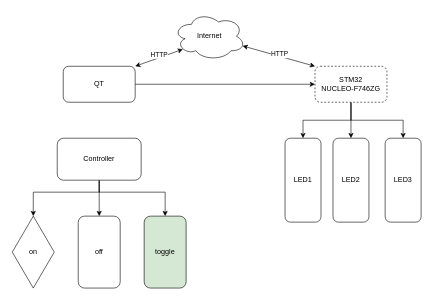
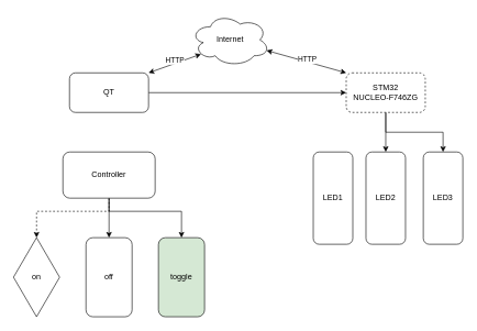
  <mxCell id="0" />
  <mxCell id="1" parent="0" />
  <mxCell id="2" style="edgeStyle=orthogonalEdgeStyle;rounded=0;orthogonalLoop=1;jettySize=auto;html=1;" edge="1" parent="1" source="3" target="8"><mxGeometry relative="1" as="geometry" /></mxCell>
  <mxCell id="3" value="QT" style="rounded=1;whiteSpace=wrap;html=1;" vertex="1" parent="1"><mxGeometry x="105" y="110" width="120" height="60" as="geometry" /></mxCell>
  <mxCell id="4" value="Internet" style="ellipse;shape=cloud;whiteSpace=wrap;html=1;" vertex="1" parent="1"><mxGeometry x="289" y="20" width="120" height="80" as="geometry" /></mxCell>
- <mxCell id="5" style="edgeStyle=orthogonalEdgeStyle;rounded=0;orthogonalLoop=1;jettySize=auto;html=1;exitX=0.5;exitY=1;exitDx=0;exitDy=0;entryX=0.5;entryY=0;entryDx=0;entryDy=0;" edge="1" parent="1" source="8" target="13"><mxGeometry relative="1" as="geometry" /></mxCell>
  <mxCell id="6" style="edgeStyle=orthogonalEdgeStyle;rounded=0;orthogonalLoop=1;jettySize=auto;html=1;entryX=0.5;entryY=0;entryDx=0;entryDy=0;" edge="1" parent="1" source="8" target="15"><mxGeometry relative="1" as="geometry" /></mxCell>
  <mxCell id="7" style="edgeStyle=orthogonalEdgeStyle;rounded=0;orthogonalLoop=1;jettySize=auto;html=1;exitX=0.5;exitY=1;exitDx=0;exitDy=0;entryX=0.5;entryY=0;entryDx=0;entryDy=0;" edge="1" parent="1" source="8" target="14"><mxGeometry relative="1" as="geometry" /></mxCell>
  <mxCell id="8" value="STM32&lt;br&gt;NUCLEO-F746ZG" style="rounded=1;whiteSpace=wrap;html=1;dashed=1;" vertex="1" parent="1"><mxGeometry x="525" y="110" width="120" height="60" as="geometry" /></mxCell>
  <mxCell id="9" value="" style="endArrow=classic;startArrow=classic;html=1;entryX=0.96;entryY=0.7;entryDx=0;entryDy=0;entryPerimeter=0;exitX=0;exitY=0;exitDx=0;exitDy=0;" edge="1" parent="1" source="8" target="4"><mxGeometry width="50" height="50" relative="1" as="geometry"><mxPoint x="265" y="270" as="sourcePoint" /><mxPoint x="315" y="220" as="targetPoint" /></mxGeometry></mxCell>
  <mxCell id="10" value="HTTP" style="edgeLabel;html=1;align=center;verticalAlign=middle;resizable=0;points=[];" vertex="1" connectable="0" parent="9"><mxGeometry x="-0.343" y="2" relative="1" as="geometry"><mxPoint x="-19.99" y="-10.82" as="offset" /></mxGeometry></mxCell>
  <mxCell id="11" value="" style="endArrow=classic;startArrow=classic;html=1;entryX=0.13;entryY=0.77;entryDx=0;entryDy=0;entryPerimeter=0;exitX=1;exitY=0;exitDx=0;exitDy=0;" edge="1" parent="1" source="3" target="4"><mxGeometry width="50" height="50" relative="1" as="geometry"><mxPoint x="265" y="270" as="sourcePoint" /><mxPoint x="315" y="220" as="targetPoint" /></mxGeometry></mxCell>
  <mxCell id="12" value="HTTP" style="edgeLabel;html=1;align=center;verticalAlign=middle;resizable=0;points=[];" vertex="1" connectable="0" parent="11"><mxGeometry x="-0.488" y="2" relative="1" as="geometry"><mxPoint x="19.95" y="-10.72" as="offset" /></mxGeometry></mxCell>
  <mxCell id="13" value="LED1" style="rounded=1;whiteSpace=wrap;html=1;" vertex="1" parent="1"><mxGeometry x="475" y="230" width="60" height="140" as="geometry" /></mxCell>
  <mxCell id="14" value="LED3" style="rounded=1;whiteSpace=wrap;html=1;" vertex="1" parent="1"><mxGeometry x="642" y="230" width="60" height="140" as="geometry" /></mxCell>
  <mxCell id="15" value="LED2" style="rounded=1;whiteSpace=wrap;html=1;" vertex="1" parent="1"><mxGeometry x="555" y="230" width="60" height="140" as="geometry" /></mxCell>
  <mxCell id="16" style="edgeStyle=orthogonalEdgeStyle;rounded=0;orthogonalLoop=1;jettySize=auto;html=1;entryX=0.5;entryY=0;entryDx=0;entryDy=0;" edge="1" parent="1" source="19" target="21"><mxGeometry relative="1" as="geometry" /></mxCell>
- <mxCell id="17" style="edgeStyle=orthogonalEdgeStyle;rounded=0;orthogonalLoop=1;jettySize=auto;html=1;" edge="1" parent="1" source="19" target="20"><mxGeometry relative="1" as="geometry"><Array as="points"><mxPoint x="165" y="320" /><mxPoint x="55" y="320" /></Array></mxGeometry></mxCell>
+ <mxCell id="17" style="edgeStyle=orthogonalEdgeStyle;rounded=0;orthogonalLoop=1;jettySize=auto;html=1;dashed=1;" edge="1" parent="1" source="19" target="20"><mxGeometry relative="1" as="geometry"><Array as="points"><mxPoint x="165" y="320" /><mxPoint x="55" y="320" /></Array></mxGeometry></mxCell>
  <mxCell id="18" style="edgeStyle=orthogonalEdgeStyle;rounded=0;orthogonalLoop=1;jettySize=auto;html=1;entryX=0.5;entryY=0;entryDx=0;entryDy=0;" edge="1" parent="1" source="19" target="22"><mxGeometry relative="1" as="geometry"><Array as="points"><mxPoint x="165" y="320" /><mxPoint x="275" y="320" /></Array></mxGeometry></mxCell>
  <mxCell id="19" value="Controller" style="rounded=1;whiteSpace=wrap;html=1;" vertex="1" parent="1"><mxGeometry x="95" y="230" width="140" height="70" as="geometry" /></mxCell>
  <mxCell id="20" value="on" style="rhombus;whiteSpace=wrap;html=1;" vertex="1" parent="1"><mxGeometry x="20" y="360" width="70" height="120" as="geometry" /></mxCell>
  <mxCell id="21" value="off" style="rounded=1;whiteSpace=wrap;html=1;" vertex="1" parent="1"><mxGeometry x="130" y="360" width="70" height="120" as="geometry" /></mxCell>
  <mxCell id="22" value="toggle" style="rounded=1;whiteSpace=wrap;html=1;fillColor=#d5e8d4;" vertex="1" parent="1"><mxGeometry x="240" y="360" width="70" height="120" as="geometry" /></mxCell>
